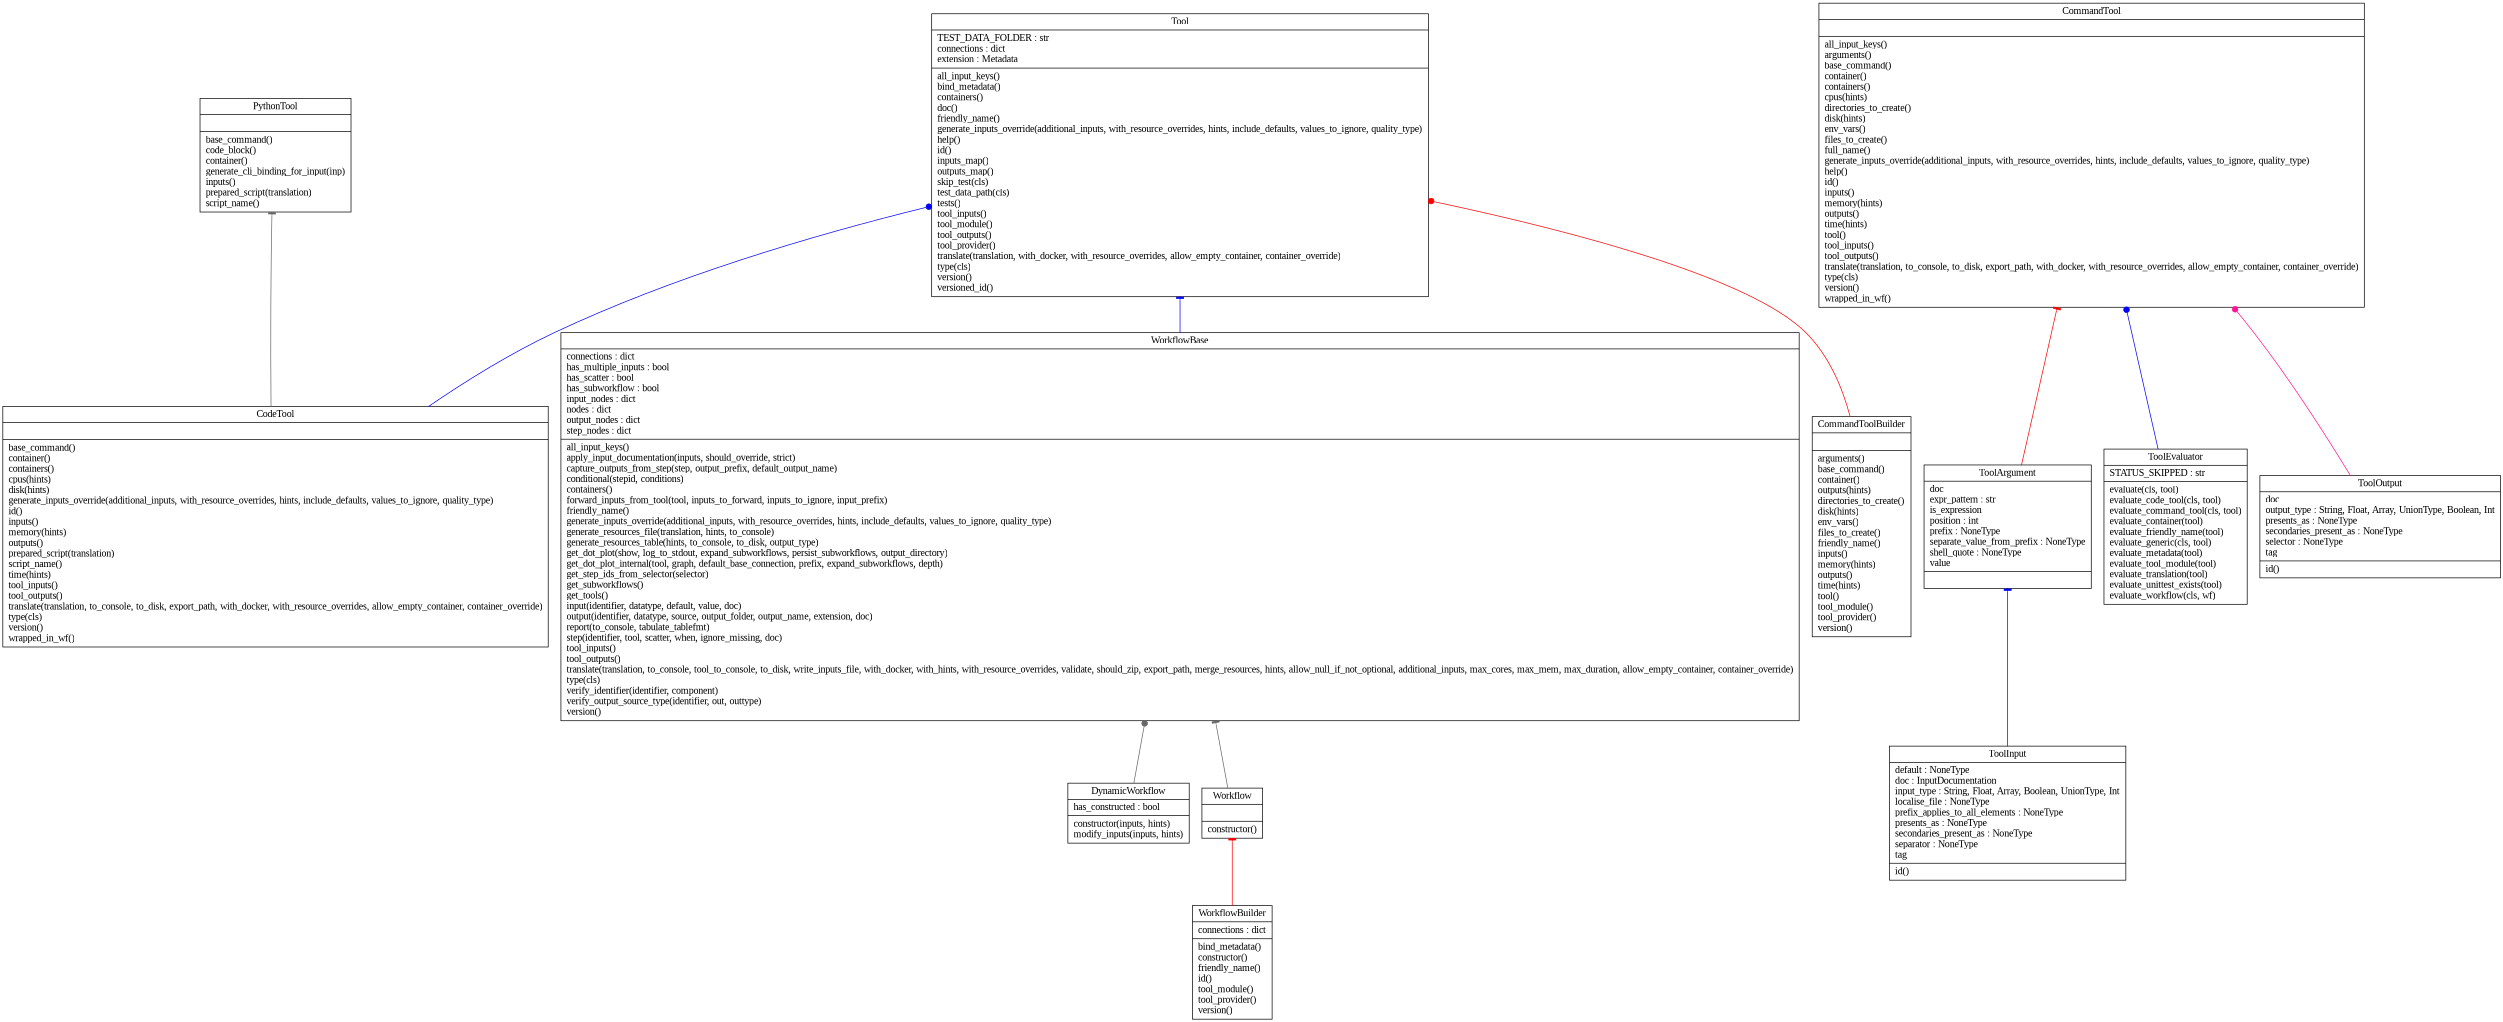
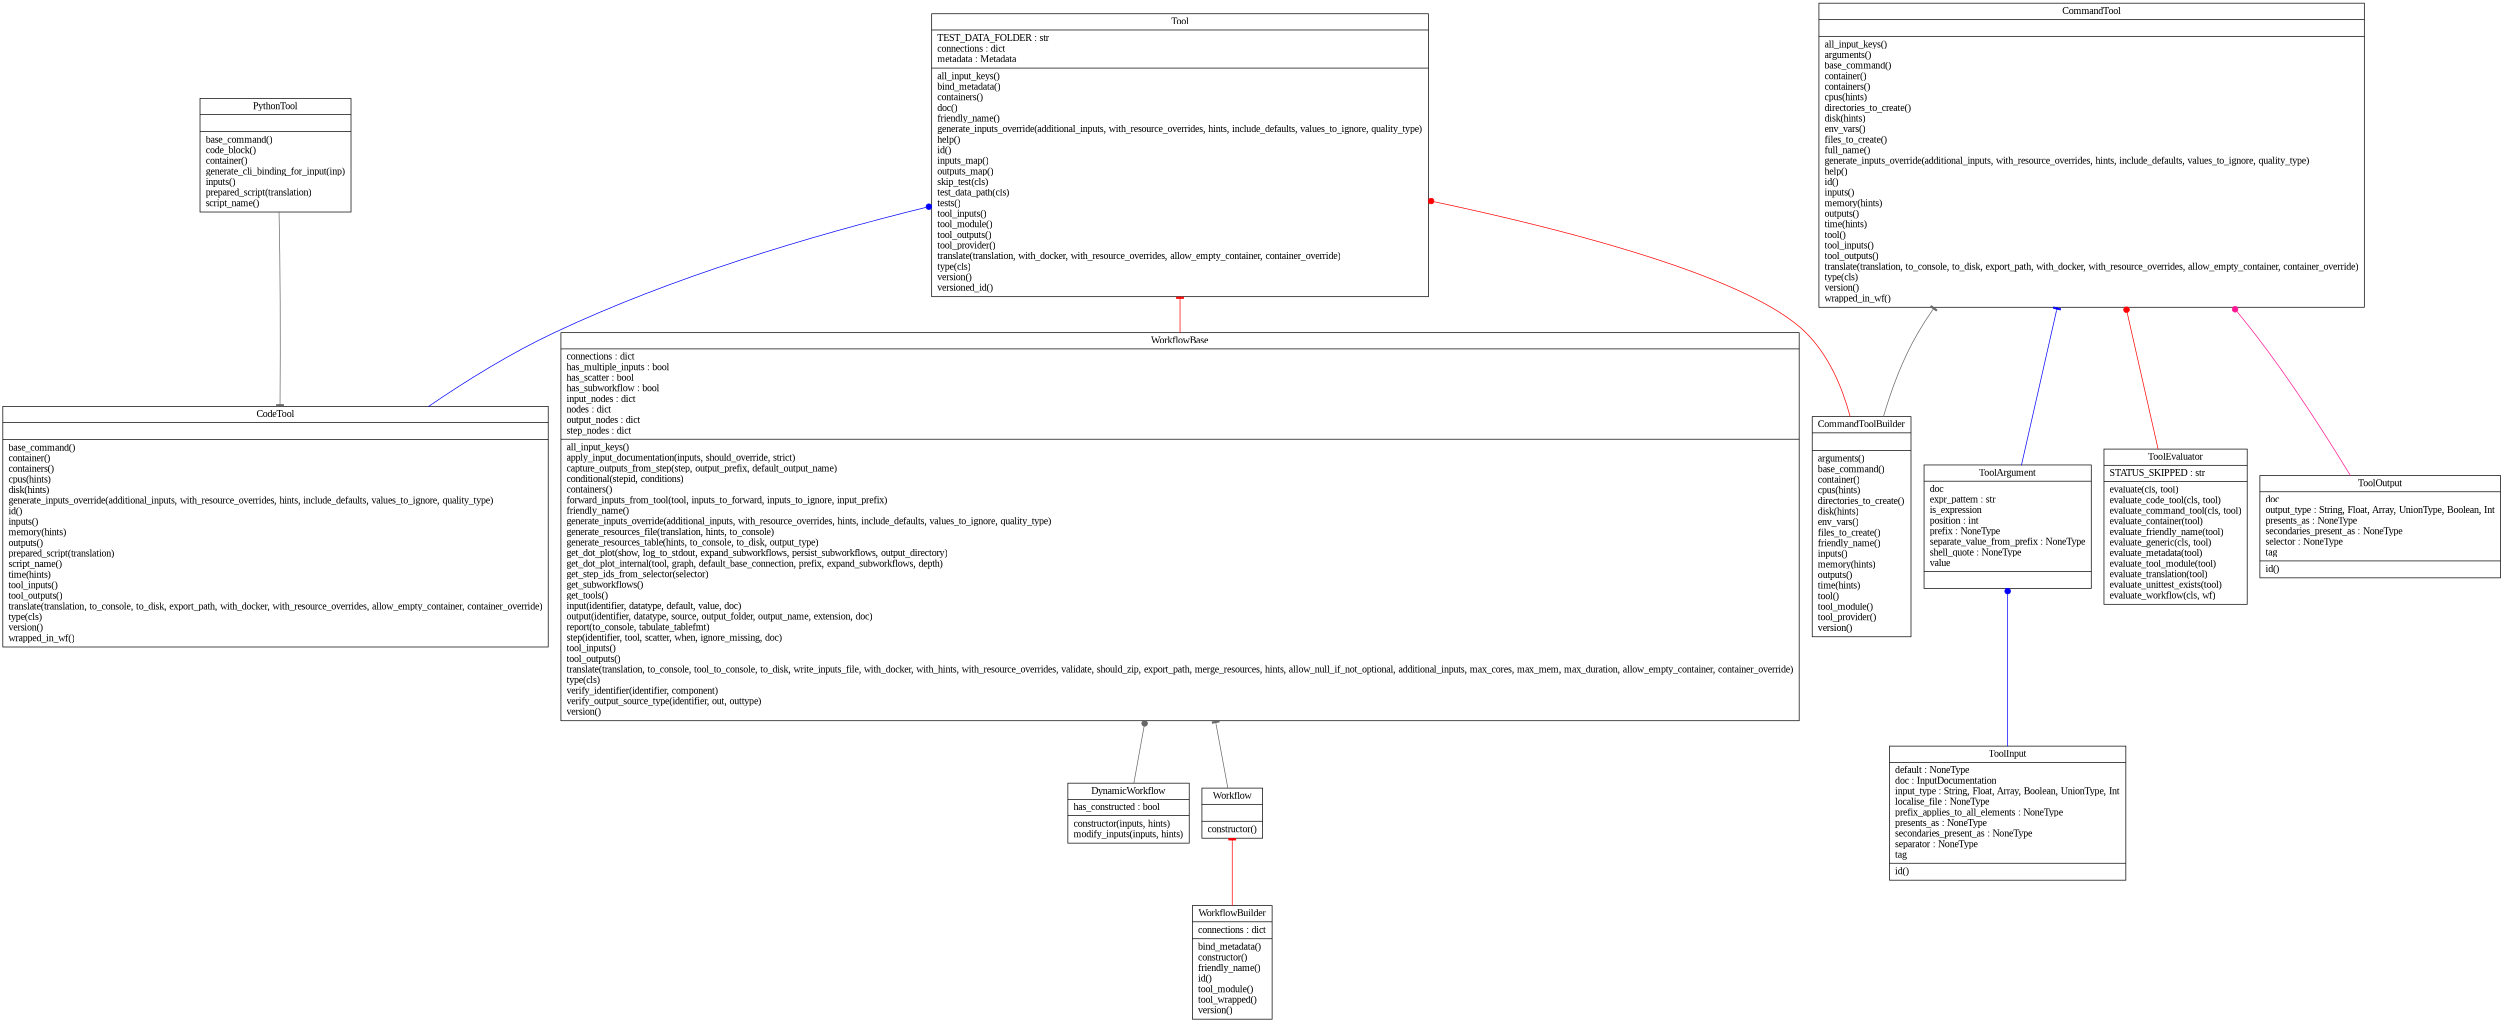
  digraph {
    fontname="Liberation Serif"
    rankdir=BT
    node [fontname="Liberation Serif" shape=record]
    edge [arrowhead=tee arrowtail=none color=blue fontname="Liberation Serif"]
    n1 [label="{CodeTool|\l|base_command()\lcontainer()\lcontainers()\lcpus(hints)\ldisk(hints)\lgenerate_inputs_override(additional_inputs, with_resource_overrides, hints, include_defaults, values_to_ignore, quality_type)\lid()\linputs()\lmemory(hints)\loutputs()\lprepared_script(translation)\lscript_name()\ltime(hints)\ltool_inputs()\ltool_outputs()\ltranslate(translation, to_console, to_disk, export_path, with_docker, with_resource_overrides, allow_empty_container, container_override)\ltype(cls)\lversion()\lwrapped_in_wf()\l}"]
-   n2 [label="{Tool|TEST_DATA_FOLDER : str\lconnections : dict\lextension : Metadata\l|all_input_keys()\lbind_metadata()\lcontainers()\ldoc()\lfriendly_name()\lgenerate_inputs_override(additional_inputs, with_resource_overrides, hints, include_defaults, values_to_ignore, quality_type)\lhelp()\lid()\linputs_map()\loutputs_map()\lskip_test(cls)\ltest_data_path(cls)\ltests()\ltool_inputs()\ltool_module()\ltool_outputs()\ltool_provider()\ltranslate(translation, with_docker, with_resource_overrides, allow_empty_container, container_override)\ltype(cls)\lversion()\lversioned_id()\l}"]
+   n2 [label="{Tool|TEST_DATA_FOLDER : str\lconnections : dict\lmetadata : Metadata\l|all_input_keys()\lbind_metadata()\lcontainers()\ldoc()\lfriendly_name()\lgenerate_inputs_override(additional_inputs, with_resource_overrides, hints, include_defaults, values_to_ignore, quality_type)\lhelp()\lid()\linputs_map()\loutputs_map()\lskip_test(cls)\ltest_data_path(cls)\ltests()\ltool_inputs()\ltool_module()\ltool_outputs()\ltool_provider()\ltranslate(translation, with_docker, with_resource_overrides, allow_empty_container, container_override)\ltype(cls)\lversion()\lversioned_id()\l}"]
    n3 [label="{CommandTool|\l|all_input_keys()\larguments()\lbase_command()\lcontainer()\lcontainers()\lcpus(hints)\ldirectories_to_create()\ldisk(hints)\lenv_vars()\lfiles_to_create()\lfull_name()\lgenerate_inputs_override(additional_inputs, with_resource_overrides, hints, include_defaults, values_to_ignore, quality_type)\lhelp()\lid()\linputs()\lmemory(hints)\loutputs()\ltime(hints)\ltool()\ltool_inputs()\ltool_outputs()\ltranslate(translation, to_console, to_disk, export_path, with_docker, with_resource_overrides, allow_empty_container, container_override)\ltype(cls)\lversion()\lwrapped_in_wf()\l}"]
-   n4 [label="{CommandToolBuilder|\l|arguments()\lbase_command()\lcontainer()\loutputs(hints)\ldirectories_to_create()\ldisk(hints)\lenv_vars()\lfiles_to_create()\lfriendly_name()\linputs()\lmemory(hints)\loutputs()\ltime(hints)\ltool()\ltool_module()\ltool_provider()\lversion()\l}"]
+   n4 [label="{CommandToolBuilder|\l|arguments()\lbase_command()\lcontainer()\lcpus(hints)\ldirectories_to_create()\ldisk(hints)\lenv_vars()\lfiles_to_create()\lfriendly_name()\linputs()\lmemory(hints)\loutputs()\ltime(hints)\ltool()\ltool_module()\ltool_provider()\lversion()\l}"]
    n5 [label="{DynamicWorkflow|has_constructed : bool\l|constructor(inputs, hints)\lmodify_inputs(inputs, hints)\l}"]
    n6 [label="{WorkflowBase|connections : dict\lhas_multiple_inputs : bool\lhas_scatter : bool\lhas_subworkflow : bool\linput_nodes : dict\lnodes : dict\loutput_nodes : dict\lstep_nodes : dict\l|all_input_keys()\lapply_input_documentation(inputs, should_override, strict)\lcapture_outputs_from_step(step, output_prefix, default_output_name)\lconditional(stepid, conditions)\lcontainers()\lforward_inputs_from_tool(tool, inputs_to_forward, inputs_to_ignore, input_prefix)\lfriendly_name()\lgenerate_inputs_override(additional_inputs, with_resource_overrides, hints, include_defaults, values_to_ignore, quality_type)\lgenerate_resources_file(translation, hints, to_console)\lgenerate_resources_table(hints, to_console, to_disk, output_type)\lget_dot_plot(show, log_to_stdout, expand_subworkflows, persist_subworkflows, output_directory)\lget_dot_plot_internal(tool, graph, default_base_connection, prefix, expand_subworkflows, depth)\lget_step_ids_from_selector(selector)\lget_subworkflows()\lget_tools()\linput(identifier, datatype, default, value, doc)\loutput(identifier, datatype, source, output_folder, output_name, extension, doc)\lreport(to_console, tabulate_tablefmt)\lstep(identifier, tool, scatter, when, ignore_missing, doc)\ltool_inputs()\ltool_outputs()\ltranslate(translation, to_console, tool_to_console, to_disk, write_inputs_file, with_docker, with_hints, with_resource_overrides, validate, should_zip, export_path, merge_resources, hints, allow_null_if_not_optional, additional_inputs, max_cores, max_mem, max_duration, allow_empty_container, container_override)\ltype(cls)\lverify_identifier(identifier, component)\lverify_output_source_type(identifier, out, outtype)\lversion()\l}"]
    n7 [label="{PythonTool|\l|base_command()\lcode_block()\lcontainer()\lgenerate_cli_binding_for_input(inp)\linputs()\lprepared_script(translation)\lscript_name()\l}"]
    n8 [label="{ToolArgument|doc\lexpr_pattern : str\lis_expression\lposition : int\lprefix : NoneType\lseparate_value_from_prefix : NoneType\lshell_quote : NoneType\lvalue\l|}"]
    n9 [label="{ToolEvaluator|STATUS_SKIPPED : str\l|evaluate(cls, tool)\levaluate_code_tool(cls, tool)\levaluate_command_tool(cls, tool)\levaluate_container(tool)\levaluate_friendly_name(tool)\levaluate_generic(cls, tool)\levaluate_metadata(tool)\levaluate_tool_module(tool)\levaluate_translation(tool)\levaluate_unittest_exists(tool)\levaluate_workflow(cls, wf)\l}"]
    n10 [label="{ToolInput|default : NoneType\ldoc : InputDocumentation\linput_type : String, Float, Array, Boolean, UnionType, Int\llocalise_file : NoneType\lprefix_applies_to_all_elements : NoneType\lpresents_as : NoneType\lsecondaries_present_as : NoneType\lseparator : NoneType\ltag\l|id()\l}"]
    n11 [label="{ToolOutput|doc\loutput_type : String, Float, Array, UnionType, Boolean, Int\lpresents_as : NoneType\lsecondaries_present_as : NoneType\lselector : NoneType\ltag\l|id()\l}"]
    n12 [label="{Workflow|\l|constructor()\l}"]
-   n13 [label="{WorkflowBuilder|connections : dict\l|bind_metadata()\lconstructor()\lfriendly_name()\lid()\ltool_module()\ltool_provider()\lversion()\l}"]
+   n13 [label="{WorkflowBuilder|connections : dict\l|bind_metadata()\lconstructor()\lfriendly_name()\lid()\ltool_module()\ltool_wrapped()\lversion()\l}"]
    n1 -> n2 [arrowhead=dot]
    n4 -> n2 [arrowhead=dot color=red]
+   n4 -> n3 [color=gray40]
    n5 -> n6 [arrowhead=dot color=gray40]
-   n6 -> n2
-   n1 -> n7 [color=gray40]
-   n8 -> n3 [color=red]
-   n9 -> n3 [arrowhead=dot]
-   n10 -> n8
+   n6 -> n2 [color=red]
+   n7 -> n1 [color=gray40]
+   n8 -> n3
+   n9 -> n3 [arrowhead=dot color=red]
+   n10 -> n8 [arrowhead=dot]
    n11 -> n3 [arrowhead=dot color=deeppink]
    n12 -> n6 [color=gray40]
    n13 -> n12 [color=red]
  }
